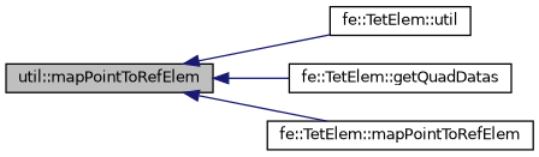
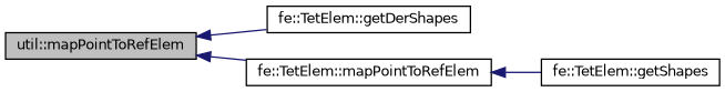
  digraph {
    rankdir=LR
    node [color=black fillcolor=white fontname=Helvetica fontsize=10 shape=record style=filled]
    edge [color=midnightblue dir=back fontname=Helvetica fontsize=10 labelfontname=Helvetica labelfontsize=10 style=solid]
    n1 [fillcolor=grey75 fontcolor=black height=0.2 label="util::mapPointToRefElem" width=0.4]
-   n2 [height=0.2 label="fe::TetElem::util" width=0.4]
-   n3 [height=0.2 label="fe::TetElem::getQuadDatas" width=0.4]
+   n2 [height=0.2 label="fe::TetElem::getDerShapes" width=0.4]
    n4 [height=0.2 label="fe::TetElem::mapPointToRefElem" width=0.4]
+   n5 [height=0.2 label="fe::TetElem::getShapes" width=0.4]
    n1 -> n2
-   n1 -> n3
    n1 -> n4
+   n4 -> n5
  }
